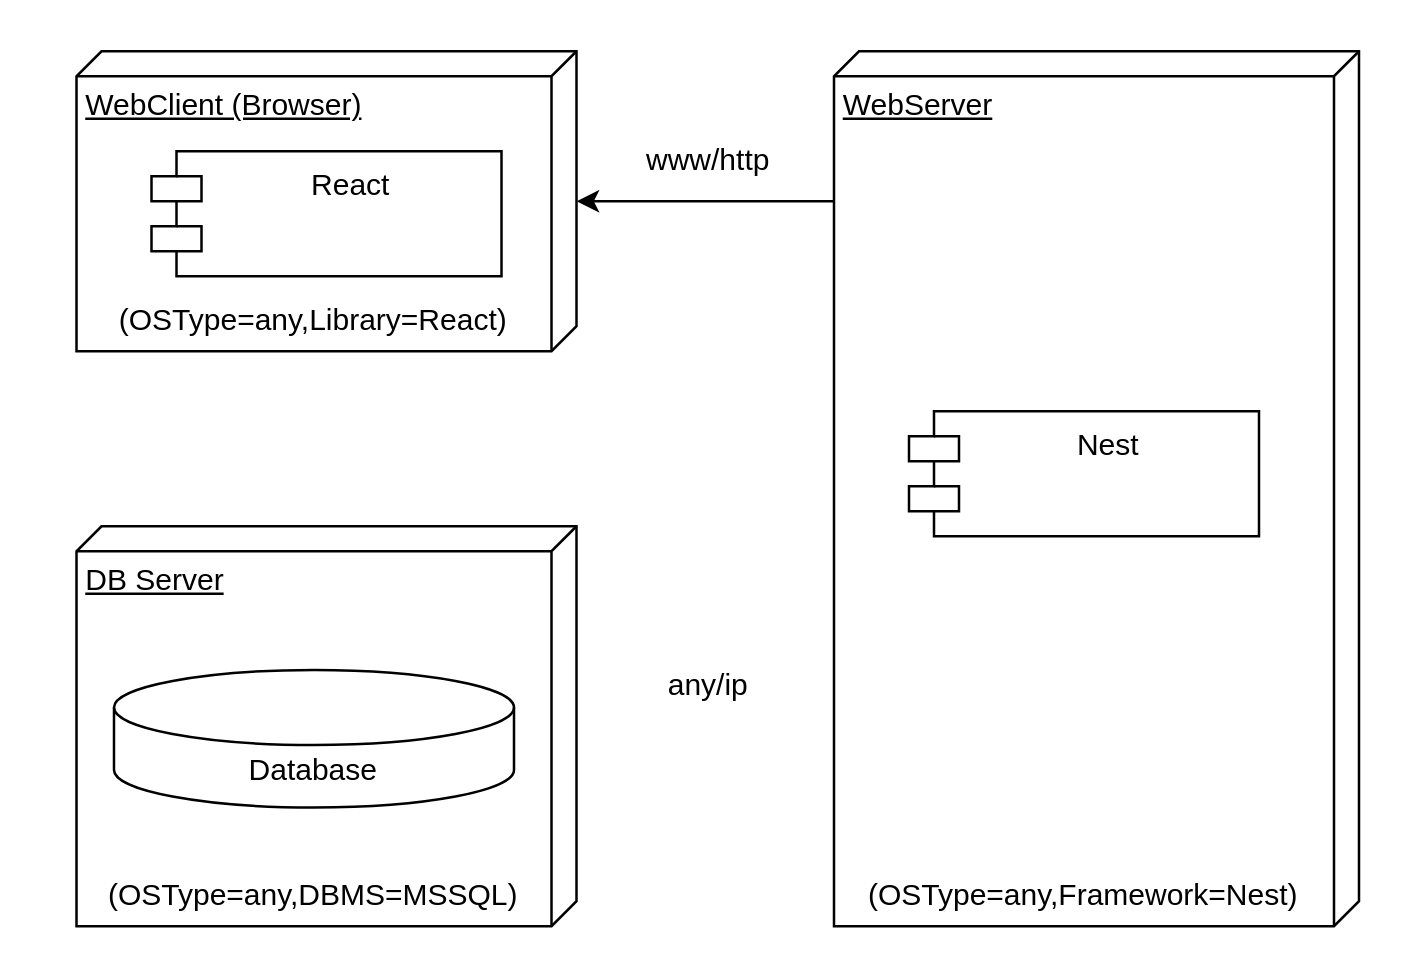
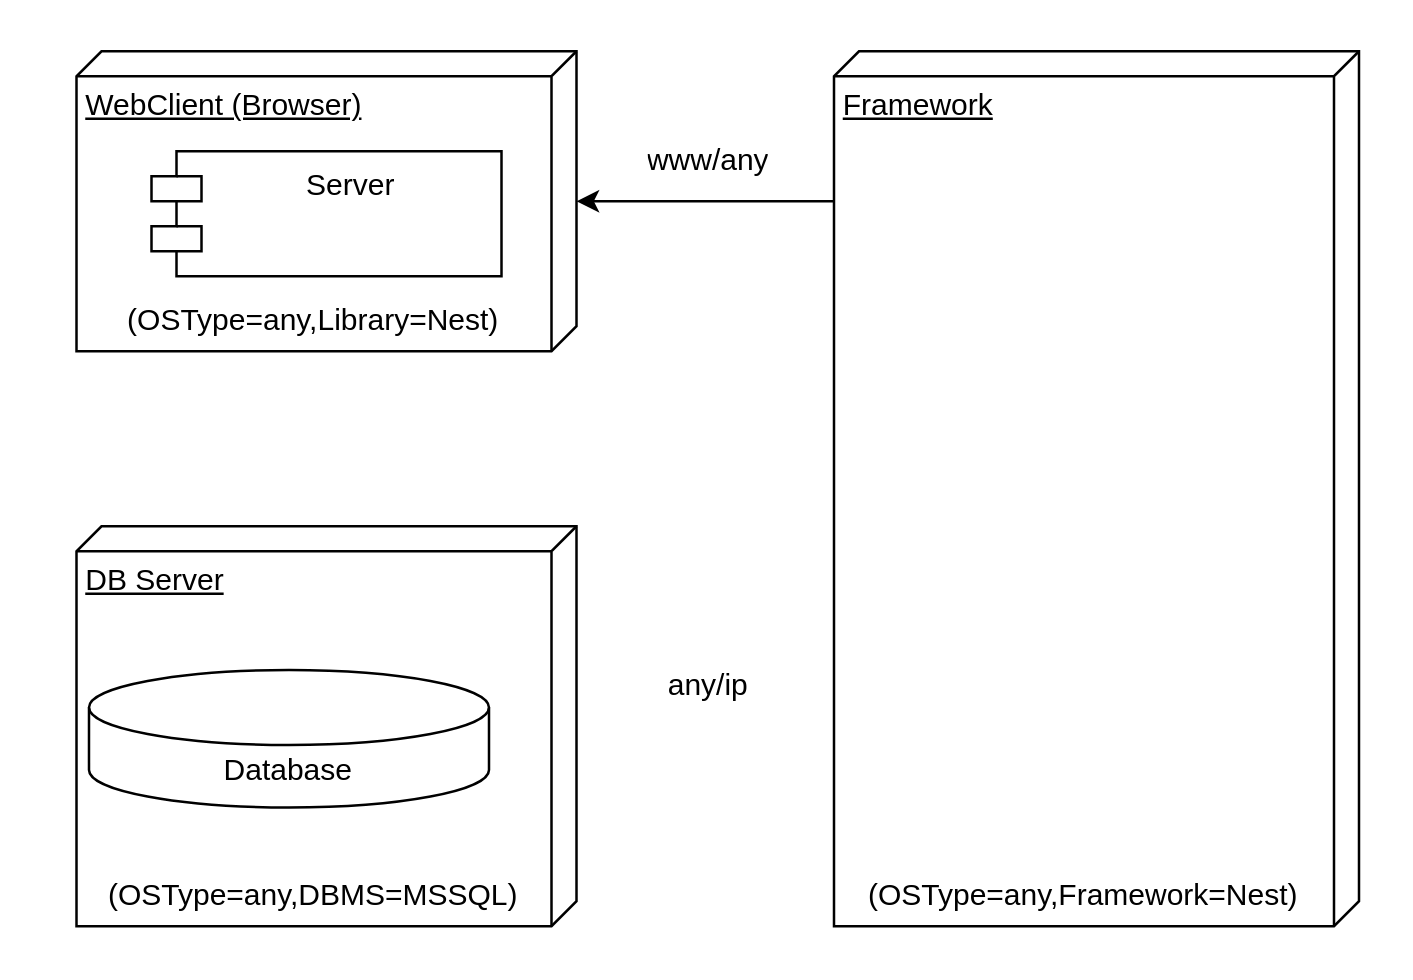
  <mxCell id="0" />
  <mxCell id="1" parent="0" />
  <mxCell id="2" style="edgeStyle=orthogonalEdgeStyle;rounded=0;orthogonalLoop=1;jettySize=auto;html=1;startArrow=classic;startFill=1;endArrow=none;" parent="1" source="3" target="6" edge="1"><mxGeometry relative="1" as="geometry"><Array as="points"><mxPoint x="340" y="80" /><mxPoint x="340" y="80" /></Array></mxGeometry></mxCell>
  <mxCell id="3" value="WebClient (Browser)" style="verticalAlign=top;align=left;spacingTop=8;spacingLeft=2;spacingRight=12;shape=cube;size=10;direction=south;fontStyle=4;html=1;whiteSpace=wrap;" parent="1" vertex="1"><mxGeometry x="30" y="20" width="200" height="120" as="geometry" /></mxCell>
- <mxCell id="4" value="React" style="shape=module;align=left;spacingLeft=20;align=center;verticalAlign=top;whiteSpace=wrap;html=1;" parent="1" vertex="1"><mxGeometry x="60" y="60" width="140" height="50" as="geometry" /></mxCell>
- <mxCell id="5" value="(OSType=any,Library=React)" style="text;strokeColor=none;fillColor=none;align=center;verticalAlign=top;spacingLeft=4;spacingRight=4;overflow=hidden;rotatable=0;points=[[0,0.5],[1,0.5]];portConstraint=eastwest;whiteSpace=wrap;html=1;" parent="1" vertex="1"><mxGeometry x="30" y="114" width="190" height="26" as="geometry" /></mxCell>
- <mxCell id="6" value="WebServer" style="verticalAlign=top;align=left;spacingTop=8;spacingLeft=2;spacingRight=12;shape=cube;size=10;direction=south;fontStyle=4;html=1;whiteSpace=wrap;" parent="1" vertex="1"><mxGeometry x="333" y="20" width="210" height="350" as="geometry" /></mxCell>
+ <mxCell id="4" value="Server" style="shape=module;align=left;spacingLeft=20;align=center;verticalAlign=top;whiteSpace=wrap;html=1;" parent="1" vertex="1"><mxGeometry x="60" y="60" width="140" height="50" as="geometry" /></mxCell>
+ <mxCell id="5" value="(OSType=any,Library=Nest)" style="text;strokeColor=none;fillColor=none;align=center;verticalAlign=top;spacingLeft=4;spacingRight=4;overflow=hidden;rotatable=0;points=[[0,0.5],[1,0.5]];portConstraint=eastwest;whiteSpace=wrap;html=1;" parent="1" vertex="1"><mxGeometry x="30" y="114" width="190" height="26" as="geometry" /></mxCell>
+ <mxCell id="6" value="Framework" style="verticalAlign=top;align=left;spacingTop=8;spacingLeft=2;spacingRight=12;shape=cube;size=10;direction=south;fontStyle=4;html=1;whiteSpace=wrap;" parent="1" vertex="1"><mxGeometry x="333" y="20" width="210" height="350" as="geometry" /></mxCell>
  <mxCell id="7" value="(OSType=any,Framework=Nest)" style="text;strokeColor=none;fillColor=none;align=center;verticalAlign=top;spacingLeft=4;spacingRight=4;overflow=hidden;rotatable=0;points=[[0,0.5],[1,0.5]];portConstraint=eastwest;whiteSpace=wrap;html=1;" parent="1" vertex="1"><mxGeometry x="333" y="344" width="200" height="26" as="geometry" /></mxCell>
  <mxCell id="8" value="DB Server&lt;span style=&quot;white-space: pre;&quot;&gt;&#09;&lt;/span&gt;" style="verticalAlign=top;align=left;spacingTop=8;spacingLeft=2;spacingRight=12;shape=cube;size=10;direction=south;fontStyle=4;html=1;whiteSpace=wrap;" parent="1" vertex="1"><mxGeometry x="30" y="210" width="200" height="160" as="geometry" /></mxCell>
  <mxCell id="9" value="(OSType=any,DBMS=MSSQL)" style="text;strokeColor=none;fillColor=none;align=center;verticalAlign=top;spacingLeft=4;spacingRight=4;overflow=hidden;rotatable=0;points=[[0,0.5],[1,0.5]];portConstraint=eastwest;whiteSpace=wrap;html=1;" parent="1" vertex="1"><mxGeometry x="20" y="344" width="210" height="26" as="geometry" /></mxCell>
- <mxCell id="10" value="Database" style="shape=cylinder3;whiteSpace=wrap;html=1;boundedLbl=1;backgroundOutline=1;size=15;" parent="1" vertex="1"><mxGeometry x="45" y="267.5" width="160" height="55" as="geometry" /></mxCell>
- <mxCell id="11" value="www/http" style="text;strokeColor=none;fillColor=none;align=center;verticalAlign=top;spacingLeft=4;spacingRight=4;overflow=hidden;rotatable=0;points=[[0,0.5],[1,0.5]];portConstraint=eastwest;whiteSpace=wrap;html=1;" parent="1" vertex="1"><mxGeometry x="213" y="50" width="140" height="26" as="geometry" /></mxCell>
+ <mxCell id="10" value="Database" style="shape=cylinder3;whiteSpace=wrap;html=1;boundedLbl=1;backgroundOutline=1;size=15;" parent="1" vertex="1"><mxGeometry x="35" y="267.5" width="160" height="55" as="geometry" /></mxCell>
+ <mxCell id="11" value="www/any" style="text;strokeColor=none;fillColor=none;align=center;verticalAlign=top;spacingLeft=4;spacingRight=4;overflow=hidden;rotatable=0;points=[[0,0.5],[1,0.5]];portConstraint=eastwest;whiteSpace=wrap;html=1;" parent="1" vertex="1"><mxGeometry x="213" y="50" width="140" height="26" as="geometry" /></mxCell>
  <mxCell id="12" value="any/ip" style="text;strokeColor=none;fillColor=none;align=center;verticalAlign=top;spacingLeft=4;spacingRight=4;overflow=hidden;rotatable=0;points=[[0,0.5],[1,0.5]];portConstraint=eastwest;whiteSpace=wrap;html=1;" parent="1" vertex="1"><mxGeometry x="213" y="260" width="140" height="26" as="geometry" /></mxCell>
- <mxCell id="13" value="Nest" style="shape=module;align=left;spacingLeft=20;align=center;verticalAlign=top;whiteSpace=wrap;html=1;" parent="1" vertex="1"><mxGeometry x="363" y="164" width="140" height="50" as="geometry" /></mxCell>
